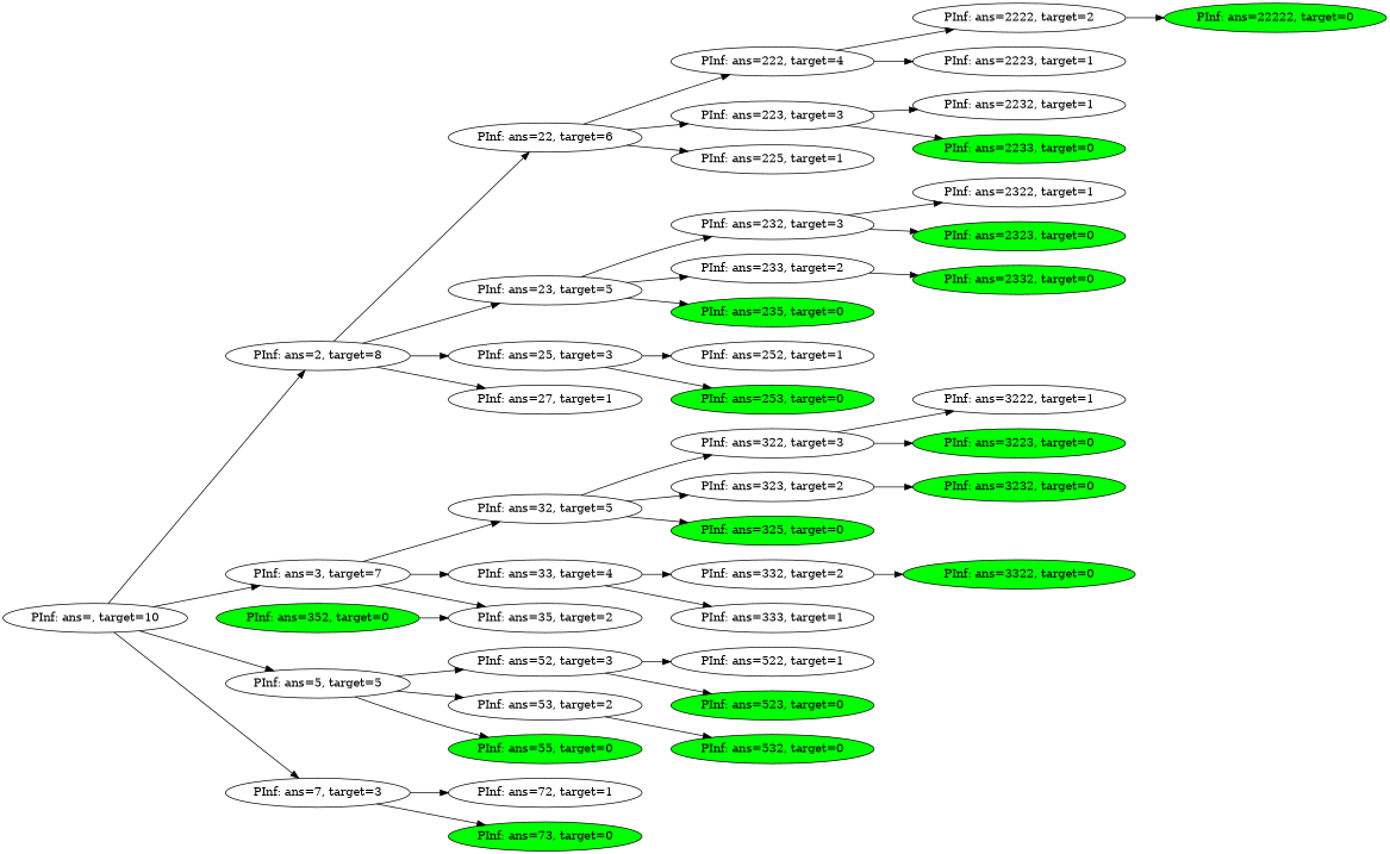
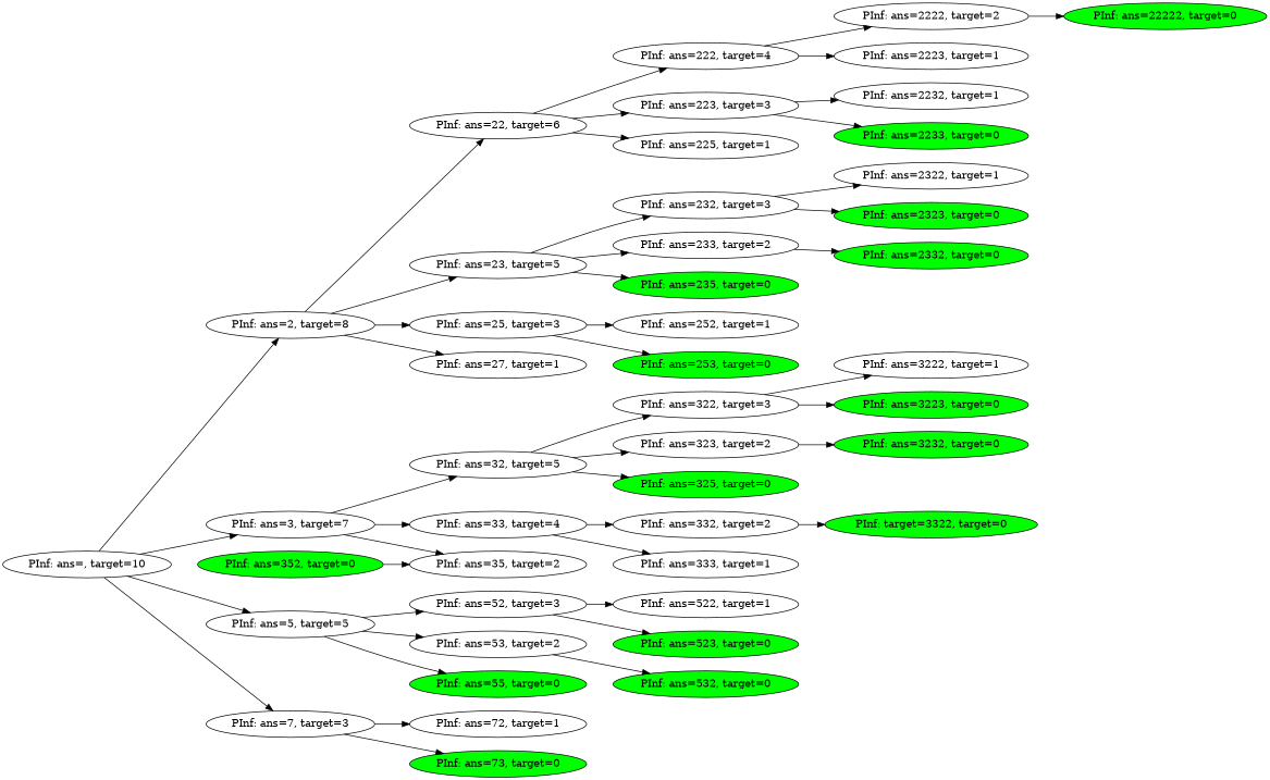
  digraph {
    rankdir=LR
    n1 [label="PInf: ans=, target=10"]
    n2 [label="PInf: ans=2, target=8"]
    n3 [label="PInf: ans=3, target=7"]
    n4 [label="PInf: ans=5, target=5"]
    n5 [label="PInf: ans=7, target=3"]
    n6 [label="PInf: ans=22, target=6"]
    n7 [label="PInf: ans=23, target=5"]
    n8 [label="PInf: ans=25, target=3"]
    n9 [label="PInf: ans=27, target=1"]
    n10 [label="PInf: ans=32, target=5"]
    n11 [label="PInf: ans=33, target=4"]
    n12 [label="PInf: ans=35, target=2"]
    n13 [label="PInf: ans=52, target=3"]
    n14 [label="PInf: ans=53, target=2"]
    n15 [fillcolor=green label="PInf: ans=55, target=0" style=filled]
    n16 [label="PInf: ans=72, target=1"]
    n17 [fillcolor=green label="PInf: ans=73, target=0" style=filled]
    n18 [label="PInf: ans=222, target=4"]
    n19 [label="PInf: ans=223, target=3"]
    n20 [label="PInf: ans=225, target=1"]
    n21 [label="PInf: ans=232, target=3"]
    n22 [label="PInf: ans=233, target=2"]
    n23 [fillcolor=green label="PInf: ans=235, target=0" style=filled]
    n24 [label="PInf: ans=252, target=1"]
    n25 [fillcolor=green label="PInf: ans=253, target=0" style=filled]
    n26 [label="PInf: ans=2222, target=2"]
    n27 [label="PInf: ans=2223, target=1"]
    n28 [label="PInf: ans=2232, target=1"]
    n29 [fillcolor=green label="PInf: ans=2233, target=0" style=filled]
    n30 [fillcolor=green label="PInf: ans=22222, target=0" style=filled]
    n31 [label="PInf: ans=2322, target=1"]
    n32 [fillcolor=green label="PInf: ans=2323, target=0" style=filled]
    n33 [fillcolor=green label="PInf: ans=2332, target=0" style=filled]
    n34 [label="PInf: ans=322, target=3"]
    n35 [label="PInf: ans=323, target=2"]
    n36 [fillcolor=green label="PInf: ans=325, target=0" style=filled]
    n37 [label="PInf: ans=332, target=2"]
    n38 [label="PInf: ans=333, target=1"]
    n39 [label="PInf: ans=3222, target=1"]
    n40 [fillcolor=green label="PInf: ans=3223, target=0" style=filled]
    n41 [fillcolor=green label="PInf: ans=3232, target=0" style=filled]
-   n42 [fillcolor=green label="PInf: ans=3322, target=0" style=filled]
+   n42 [fillcolor=green label="PInf: target=3322, target=0" style=filled]
    n43 [fillcolor=green label="PInf: ans=352, target=0" style=filled]
    n44 [label="PInf: ans=522, target=1"]
    n45 [fillcolor=green label="PInf: ans=523, target=0" style=filled]
    n46 [fillcolor=green label="PInf: ans=532, target=0" style=filled]
    n1 -> n2
    n1 -> n3
    n1 -> n4
    n1 -> n5
    n2 -> n6
    n2 -> n7
    n2 -> n8
    n2 -> n9
    n3 -> n10
    n3 -> n11
    n3 -> n12
    n4 -> n13
    n4 -> n14
    n4 -> n15
    n5 -> n16
    n5 -> n17
    n6 -> n18
    n6 -> n19
    n6 -> n20
    n7 -> n21
    n7 -> n22
    n7 -> n23
    n8 -> n24
    n8 -> n25
    n10 -> n34
    n10 -> n35
    n10 -> n36
    n11 -> n37
    n11 -> n38
    n13 -> n44
    n13 -> n45
    n14 -> n46
    n18 -> n26
    n18 -> n27
    n19 -> n28
    n19 -> n29
    n21 -> n31
    n21 -> n32
    n22 -> n33
    n26 -> n30
    n34 -> n39
    n34 -> n40
    n35 -> n41
    n37 -> n42
    n43 -> n12
  }
